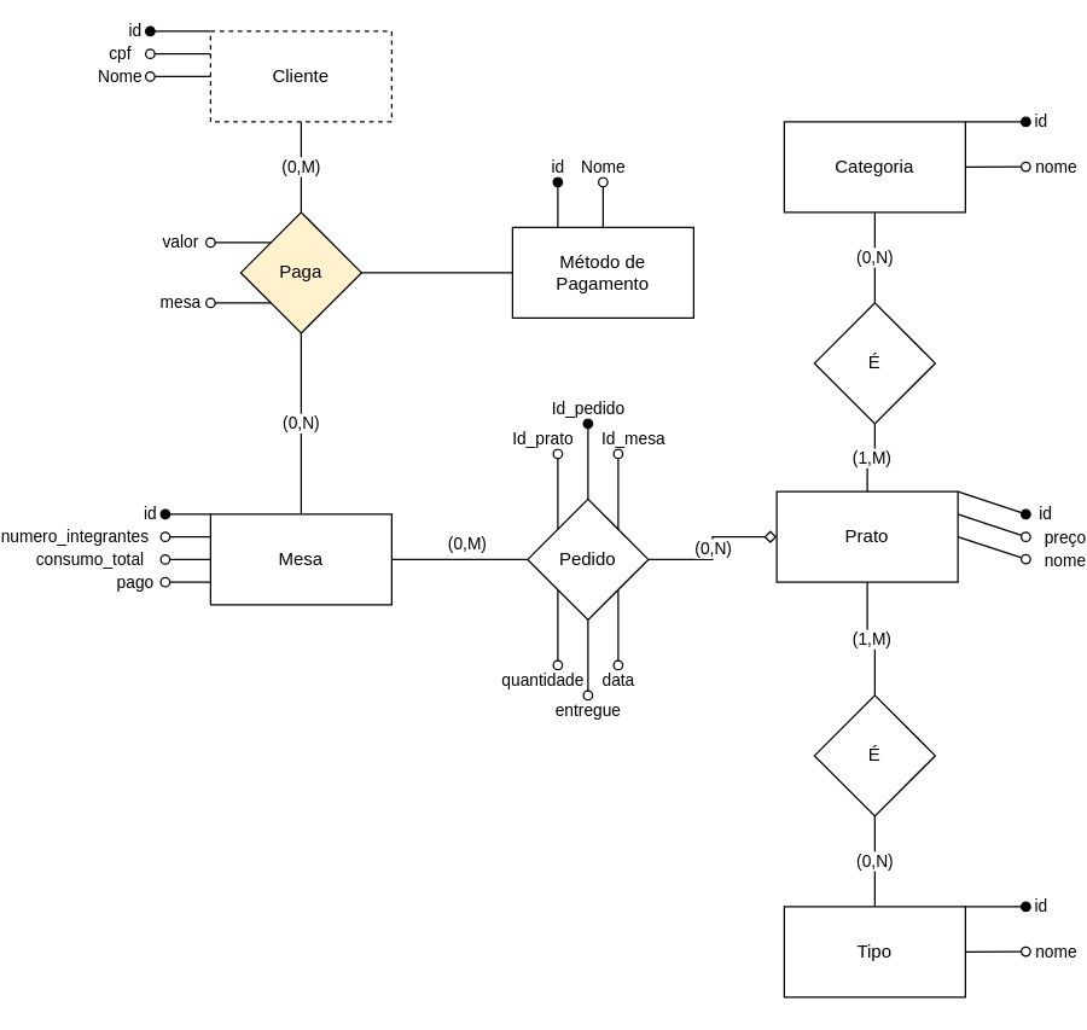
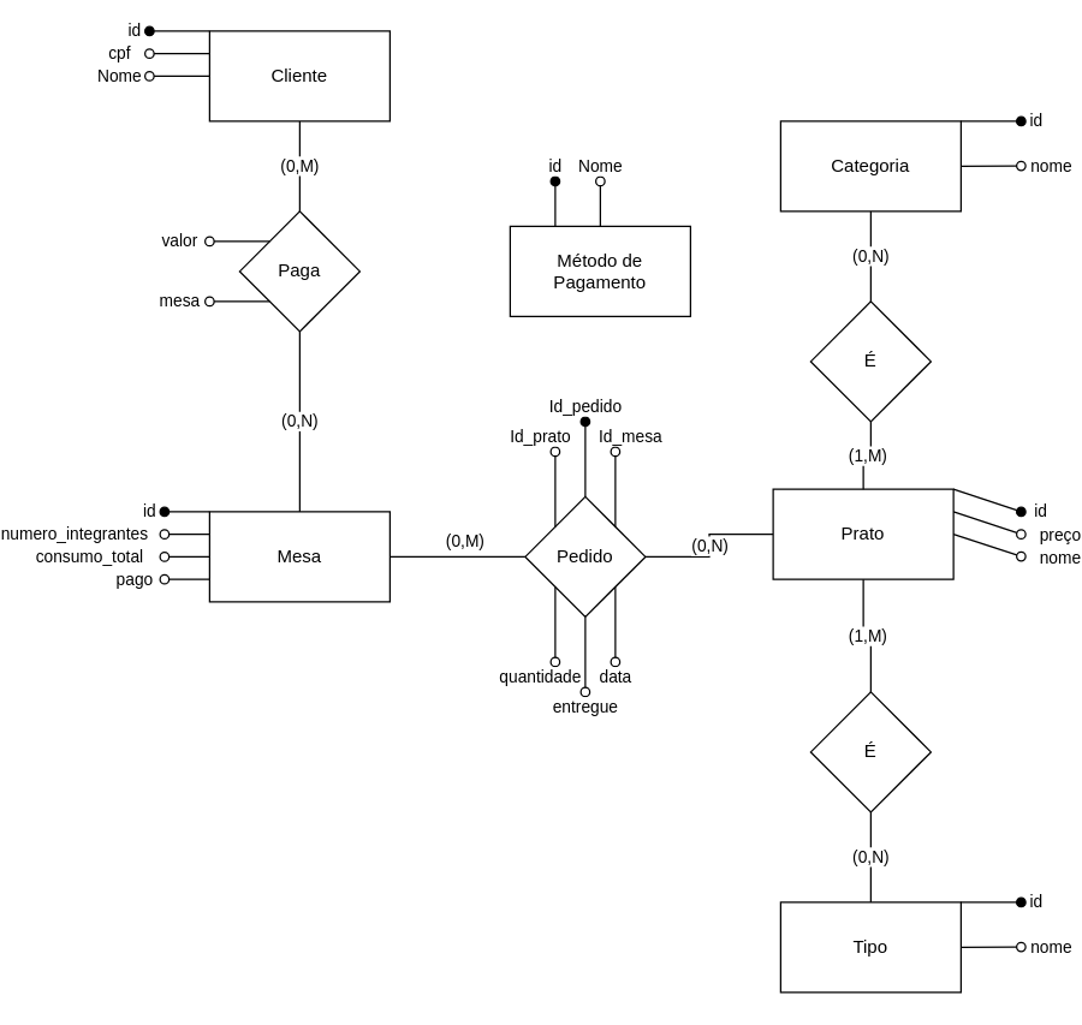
  <mxCell id="0" />
  <mxCell id="1" parent="0" />
  <mxCell id="2" value="(0,M)" style="edgeStyle=orthogonalEdgeStyle;rounded=0;orthogonalLoop=1;jettySize=auto;html=1;endArrow=none;endFill=0;" parent="1" source="4" target="12" edge="1"><mxGeometry x="-0.111" y="-10" relative="1" as="geometry"><mxPoint as="offset" /></mxGeometry></mxCell>
- <mxCell id="3" value="(0,N)" style="edgeStyle=orthogonalEdgeStyle;rounded=0;orthogonalLoop=1;jettySize=auto;html=1;endArrow=diamond;endFill=0;" parent="1" source="4" target="26" edge="1"><mxGeometry relative="1" as="geometry" /></mxCell>
+ <mxCell id="3" value="(0,N)" style="edgeStyle=orthogonalEdgeStyle;rounded=0;orthogonalLoop=1;jettySize=auto;html=1;endArrow=none;endFill=0;" parent="1" source="4" target="26" edge="1"><mxGeometry relative="1" as="geometry" /></mxCell>
  <mxCell id="4" value="Pedido" style="rhombus;whiteSpace=wrap;html=1;" parent="1" vertex="1"><mxGeometry x="270" y="330" width="80" height="80" as="geometry" /></mxCell>
  <mxCell id="5" value="Id_prato" style="endArrow=none;html=1;rounded=0;entryX=0;entryY=0;entryDx=0;entryDy=0;endFill=0;startArrow=oval;startFill=0;" parent="1" target="4" edge="1"><mxGeometry x="-1" y="-14" width="50" height="50" relative="1" as="geometry"><mxPoint x="290" y="300" as="sourcePoint" /><mxPoint x="330" y="350" as="targetPoint" /><mxPoint x="4" y="-10" as="offset" /></mxGeometry></mxCell>
  <mxCell id="6" value="Id_pedido" style="endArrow=oval;html=1;rounded=0;endFill=1;exitX=0.5;exitY=0;exitDx=0;exitDy=0;" parent="1" source="4" edge="1"><mxGeometry x="1" y="10" width="50" height="50" relative="1" as="geometry"><mxPoint x="290" y="340" as="sourcePoint" /><mxPoint x="310" y="280" as="targetPoint" /><mxPoint x="10" y="-10" as="offset" /></mxGeometry></mxCell>
  <mxCell id="7" value="Id_mesa" style="endArrow=oval;html=1;rounded=0;endFill=0;exitX=1;exitY=0;exitDx=0;exitDy=0;" parent="1" source="4" edge="1"><mxGeometry x="1" y="-14" width="50" height="50" relative="1" as="geometry"><mxPoint x="290" y="340" as="sourcePoint" /><mxPoint x="330" y="300" as="targetPoint" /><mxPoint x="-4" y="-10" as="offset" /></mxGeometry></mxCell>
  <mxCell id="8" value="quantidade" style="endArrow=oval;html=1;rounded=0;endFill=0;exitX=0;exitY=1;exitDx=0;exitDy=0;" parent="1" source="4" edge="1"><mxGeometry x="1" y="-14" width="50" height="50" relative="1" as="geometry"><mxPoint x="290" y="430" as="sourcePoint" /><mxPoint x="290" y="440" as="targetPoint" /><mxPoint x="4" y="10" as="offset" /></mxGeometry></mxCell>
  <mxCell id="9" value="entregue" style="endArrow=oval;html=1;rounded=0;endFill=0;exitX=0.5;exitY=1;exitDx=0;exitDy=0;" parent="1" source="4" edge="1"><mxGeometry x="1" y="10" width="50" height="50" relative="1" as="geometry"><mxPoint x="290" y="420" as="sourcePoint" /><mxPoint x="310" y="460" as="targetPoint" /><mxPoint x="-10" y="10" as="offset" /></mxGeometry></mxCell>
  <mxCell id="10" value="data" style="endArrow=oval;html=1;rounded=0;endFill=0;exitX=1;exitY=1;exitDx=0;exitDy=0;" parent="1" source="4" edge="1"><mxGeometry x="1" y="10" width="50" height="50" relative="1" as="geometry"><mxPoint x="290" y="450" as="sourcePoint" /><mxPoint x="330" y="440" as="targetPoint" /><mxPoint x="-10" y="10" as="offset" /></mxGeometry></mxCell>
  <mxCell id="11" value="(0,N)" style="edgeStyle=orthogonalEdgeStyle;rounded=0;orthogonalLoop=1;jettySize=auto;html=1;endArrow=none;endFill=0;" parent="1" source="12" target="15" edge="1"><mxGeometry relative="1" as="geometry" /></mxCell>
  <mxCell id="12" value="Mesa" style="rounded=0;whiteSpace=wrap;html=1;" parent="1" vertex="1"><mxGeometry x="60" y="340" width="120" height="60" as="geometry" /></mxCell>
  <mxCell id="13" value="(0,M)" style="edgeStyle=orthogonalEdgeStyle;rounded=0;orthogonalLoop=1;jettySize=auto;html=1;endArrow=none;endFill=0;" parent="1" source="15" target="20" edge="1"><mxGeometry relative="1" as="geometry" /></mxCell>
- <mxCell id="14" value="" style="edgeStyle=orthogonalEdgeStyle;rounded=0;orthogonalLoop=1;jettySize=auto;html=1;endArrow=none;endFill=0;" edge="1" parent="1" source="15" target="42"><mxGeometry relative="1" as="geometry" /></mxCell>
- <mxCell id="15" value="Paga" style="rhombus;whiteSpace=wrap;html=1;fillColor=#fff2cc;" parent="1" vertex="1"><mxGeometry x="80" y="140" width="80" height="80" as="geometry" /></mxCell>
+ <mxCell id="15" value="Paga" style="rhombus;whiteSpace=wrap;html=1;" parent="1" vertex="1"><mxGeometry x="80" y="140" width="80" height="80" as="geometry" /></mxCell>
  <mxCell id="16" value="id" style="endArrow=oval;html=1;rounded=0;endFill=1;exitX=0;exitY=0;exitDx=0;exitDy=0;" parent="1" source="12" edge="1"><mxGeometry x="1" y="10" width="50" height="50" relative="1" as="geometry"><mxPoint x="100" y="390" as="sourcePoint" /><mxPoint x="30" y="340" as="targetPoint" /><mxPoint x="-10" y="-10" as="offset" /></mxGeometry></mxCell>
  <mxCell id="17" value="numero_integrantes" style="endArrow=oval;html=1;rounded=0;endFill=0;exitX=0;exitY=0.25;exitDx=0;exitDy=0;" parent="1" source="12" edge="1"><mxGeometry x="1" y="60" width="50" height="50" relative="1" as="geometry"><mxPoint x="100" y="390" as="sourcePoint" /><mxPoint x="30" y="355" as="targetPoint" /><mxPoint x="-60" y="-60" as="offset" /></mxGeometry></mxCell>
  <mxCell id="18" value="consumo_total" style="endArrow=oval;html=1;rounded=0;endFill=0;exitX=0;exitY=0.5;exitDx=0;exitDy=0;" parent="1" source="12" edge="1"><mxGeometry x="1" y="50" width="50" height="50" relative="1" as="geometry"><mxPoint x="60" y="390" as="sourcePoint" /><mxPoint x="30" y="370" as="targetPoint" /><mxPoint x="-50" y="-50" as="offset" /></mxGeometry></mxCell>
  <mxCell id="19" value="pago" style="endArrow=oval;html=1;rounded=0;endFill=0;exitX=0;exitY=0.75;exitDx=0;exitDy=0;" parent="1" source="12" edge="1"><mxGeometry x="1" y="20" width="50" height="50" relative="1" as="geometry"><mxPoint x="60" y="390" as="sourcePoint" /><mxPoint x="30" y="385" as="targetPoint" /><mxPoint x="-20" y="-20" as="offset" /></mxGeometry></mxCell>
- <mxCell id="20" value="Cliente" style="rounded=0;whiteSpace=wrap;html=1;dashed=1;" parent="1" vertex="1"><mxGeometry x="60" y="20" width="120" height="60" as="geometry" /></mxCell>
+ <mxCell id="20" value="Cliente" style="rounded=0;whiteSpace=wrap;html=1;" parent="1" vertex="1"><mxGeometry x="60" y="20" width="120" height="60" as="geometry" /></mxCell>
  <mxCell id="21" value="valor" style="endArrow=none;html=1;rounded=0;entryX=0;entryY=0;entryDx=0;entryDy=0;endFill=0;startArrow=oval;startFill=0;" parent="1" target="15" edge="1"><mxGeometry x="-1" y="-20" width="50" height="50" relative="1" as="geometry"><mxPoint x="60" y="160" as="sourcePoint" /><mxPoint x="100" y="170" as="targetPoint" /><mxPoint x="-20" y="-20" as="offset" /></mxGeometry></mxCell>
  <mxCell id="22" value="id" style="endArrow=oval;html=1;rounded=0;endFill=1;exitX=0;exitY=0;exitDx=0;exitDy=0;" parent="1" source="20" edge="1"><mxGeometry x="1" y="10" width="50" height="50" relative="1" as="geometry"><mxPoint x="50" y="160" as="sourcePoint" /><mxPoint x="20" y="20" as="targetPoint" /><mxPoint x="-10" y="-10" as="offset" /></mxGeometry></mxCell>
  <mxCell id="23" value="cpf" style="endArrow=oval;html=1;rounded=0;endFill=0;exitX=0;exitY=0.25;exitDx=0;exitDy=0;" parent="1" source="20" edge="1"><mxGeometry x="1" y="20" width="50" height="50" relative="1" as="geometry"><mxPoint x="50" y="160" as="sourcePoint" /><mxPoint x="20" y="35" as="targetPoint" /><mxPoint x="-20" y="-20" as="offset" /></mxGeometry></mxCell>
  <mxCell id="24" value="Nome" style="endArrow=oval;html=1;rounded=0;endFill=0;exitX=0;exitY=0.5;exitDx=0;exitDy=0;" parent="1" source="20" edge="1"><mxGeometry x="1" y="20" width="50" height="50" relative="1" as="geometry"><mxPoint x="50" y="160" as="sourcePoint" /><mxPoint x="20" y="50" as="targetPoint" /><mxPoint x="-20" y="-20" as="offset" /></mxGeometry></mxCell>
  <mxCell id="25" value="mesa" style="endArrow=oval;html=1;rounded=0;endFill=0;exitX=0;exitY=1;exitDx=0;exitDy=0;" parent="1" source="15" edge="1"><mxGeometry x="1" y="20" width="50" height="50" relative="1" as="geometry"><mxPoint x="50" y="160" as="sourcePoint" /><mxPoint x="60" y="200" as="targetPoint" /><mxPoint x="-20" y="-20" as="offset" /></mxGeometry></mxCell>
  <mxCell id="26" value="Prato" style="rounded=0;whiteSpace=wrap;html=1;" parent="1" vertex="1"><mxGeometry x="435" y="325" width="120" height="60" as="geometry" /></mxCell>
  <mxCell id="27" value="&lt;div&gt;(1,M)&lt;/div&gt;" style="edgeStyle=orthogonalEdgeStyle;rounded=0;orthogonalLoop=1;jettySize=auto;html=1;endArrow=none;endFill=0;" parent="1" source="28" target="26" edge="1"><mxGeometry relative="1" as="geometry" /></mxCell>
  <mxCell id="28" value="É" style="rhombus;whiteSpace=wrap;html=1;" parent="1" vertex="1"><mxGeometry x="460" y="200" width="80" height="80" as="geometry" /></mxCell>
  <mxCell id="29" value="(1,M)" style="edgeStyle=orthogonalEdgeStyle;rounded=0;orthogonalLoop=1;jettySize=auto;html=1;endArrow=none;endFill=0;" parent="1" source="30" target="26" edge="1"><mxGeometry relative="1" as="geometry" /></mxCell>
  <mxCell id="30" value="É" style="rhombus;whiteSpace=wrap;html=1;" parent="1" vertex="1"><mxGeometry x="460" y="460" width="80" height="80" as="geometry" /></mxCell>
  <mxCell id="31" value="id" style="endArrow=oval;html=1;rounded=0;endFill=1;exitX=1;exitY=0;exitDx=0;exitDy=0;" parent="1" source="26" edge="1"><mxGeometry x="1" y="10" width="50" height="50" relative="1" as="geometry"><mxPoint x="470" y="380" as="sourcePoint" /><mxPoint x="600" y="340" as="targetPoint" /><mxPoint x="10" y="10" as="offset" /></mxGeometry></mxCell>
  <mxCell id="32" value="preço" style="endArrow=oval;html=1;rounded=0;exitX=1;exitY=0.25;exitDx=0;exitDy=0;endFill=0;" parent="1" source="26" edge="1"><mxGeometry x="1" y="20" width="50" height="50" relative="1" as="geometry"><mxPoint x="470" y="380" as="sourcePoint" /><mxPoint x="600" y="355" as="targetPoint" /><mxPoint x="20" y="20" as="offset" /></mxGeometry></mxCell>
  <mxCell id="33" value="nome" style="endArrow=oval;html=1;rounded=0;endFill=0;exitX=1;exitY=0.5;exitDx=0;exitDy=0;" parent="1" source="26" edge="1"><mxGeometry x="1" y="20" width="50" height="50" relative="1" as="geometry"><mxPoint x="570" y="370" as="sourcePoint" /><mxPoint x="600" y="369.79" as="targetPoint" /><mxPoint x="20" y="20" as="offset" /></mxGeometry></mxCell>
  <mxCell id="34" value="(0,N)" style="edgeStyle=orthogonalEdgeStyle;rounded=0;orthogonalLoop=1;jettySize=auto;html=1;endArrow=none;endFill=0;" parent="1" source="35" target="28" edge="1"><mxGeometry relative="1" as="geometry" /></mxCell>
  <mxCell id="35" value="Categoria" style="rounded=0;whiteSpace=wrap;html=1;" parent="1" vertex="1"><mxGeometry x="440" y="80" width="120" height="60" as="geometry" /></mxCell>
  <mxCell id="36" value="id" style="endArrow=oval;html=1;rounded=0;endFill=1;exitX=1;exitY=0;exitDx=0;exitDy=0;" parent="1" source="35" edge="1"><mxGeometry x="1" y="10" width="50" height="50" relative="1" as="geometry"><mxPoint x="570" y="80" as="sourcePoint" /><mxPoint x="600" y="80" as="targetPoint" /><mxPoint x="10" y="10" as="offset" /></mxGeometry></mxCell>
  <mxCell id="37" value="nome" style="endArrow=oval;html=1;rounded=0;endFill=0;exitX=1;exitY=0.5;exitDx=0;exitDy=0;" parent="1" source="35" edge="1"><mxGeometry x="1" y="20" width="50" height="50" relative="1" as="geometry"><mxPoint x="570" y="110" as="sourcePoint" /><mxPoint x="600" y="109.79" as="targetPoint" /><mxPoint x="20" y="20" as="offset" /></mxGeometry></mxCell>
  <mxCell id="38" value="(0,N)" style="edgeStyle=orthogonalEdgeStyle;rounded=0;orthogonalLoop=1;jettySize=auto;html=1;endArrow=none;endFill=0;" parent="1" source="39" target="30" edge="1"><mxGeometry relative="1" as="geometry" /></mxCell>
  <mxCell id="39" value="Tipo" style="rounded=0;whiteSpace=wrap;html=1;" parent="1" vertex="1"><mxGeometry x="440" y="600" width="120" height="60" as="geometry" /></mxCell>
  <mxCell id="40" value="id" style="endArrow=oval;html=1;rounded=0;endFill=1;exitX=1;exitY=0;exitDx=0;exitDy=0;" parent="1" edge="1"><mxGeometry x="1" y="10" width="50" height="50" relative="1" as="geometry"><mxPoint x="560" y="600" as="sourcePoint" /><mxPoint x="600" y="600" as="targetPoint" /><mxPoint x="10" y="10" as="offset" /></mxGeometry></mxCell>
  <mxCell id="41" value="nome" style="endArrow=oval;html=1;rounded=0;endFill=0;exitX=1;exitY=0.5;exitDx=0;exitDy=0;" parent="1" edge="1"><mxGeometry x="1" y="20" width="50" height="50" relative="1" as="geometry"><mxPoint x="560" y="630" as="sourcePoint" /><mxPoint x="600" y="629.79" as="targetPoint" /><mxPoint x="20" y="20" as="offset" /></mxGeometry></mxCell>
  <mxCell id="42" value="Método de Pagamento" style="rounded=0;whiteSpace=wrap;html=1;" vertex="1" parent="1"><mxGeometry x="260" y="150" width="120" height="60" as="geometry" /></mxCell>
  <mxCell id="43" value="id" style="endArrow=oval;html=1;rounded=0;endFill=1;exitX=0.25;exitY=0;exitDx=0;exitDy=0;" edge="1" parent="1" source="42"><mxGeometry x="1" y="10" width="50" height="50" relative="1" as="geometry"><mxPoint x="160" y="210" as="sourcePoint" /><mxPoint x="290" y="120" as="targetPoint" /><mxPoint x="10" y="-10" as="offset" /></mxGeometry></mxCell>
  <mxCell id="44" value="Nome" style="endArrow=oval;html=1;rounded=0;endFill=0;" edge="1" parent="1"><mxGeometry x="1" y="10" width="50" height="50" relative="1" as="geometry"><mxPoint x="320" y="150" as="sourcePoint" /><mxPoint x="320" y="120" as="targetPoint" /><mxPoint x="10" y="-10" as="offset" /></mxGeometry></mxCell>
